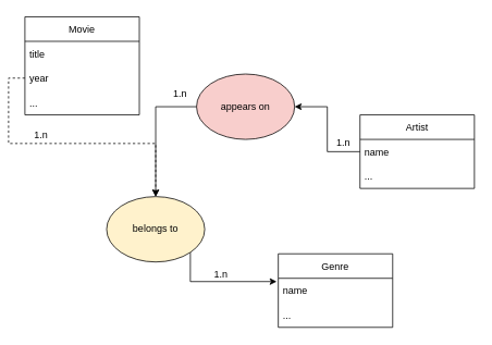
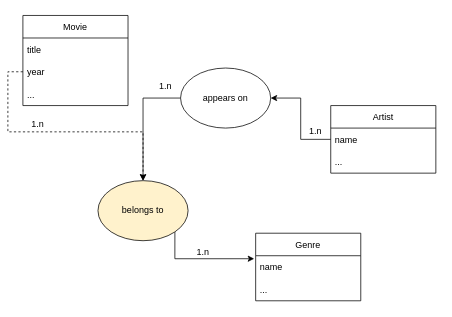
  <mxCell id="0" />
  <mxCell id="1" parent="0" />
  <mxCell id="2" value="Movie" style="swimlane;fontStyle=0;childLayout=stackLayout;horizontal=1;startSize=30;horizontalStack=0;resizeParent=1;resizeParentMax=0;resizeLast=0;collapsible=1;marginBottom=0;" vertex="1" parent="1"><mxGeometry x="30" y="20" width="140" height="120" as="geometry" /></mxCell>
  <mxCell id="3" value="title" style="text;strokeColor=none;fillColor=none;align=left;verticalAlign=middle;spacingLeft=4;spacingRight=4;overflow=hidden;points=[[0,0.5],[1,0.5]];portConstraint=eastwest;rotatable=0;" vertex="1" parent="2"><mxGeometry y="30" width="140" height="30" as="geometry" /></mxCell>
  <mxCell id="4" value="year" style="text;strokeColor=none;fillColor=none;align=left;verticalAlign=middle;spacingLeft=4;spacingRight=4;overflow=hidden;points=[[0,0.5],[1,0.5]];portConstraint=eastwest;rotatable=0;" vertex="1" parent="2"><mxGeometry y="60" width="140" height="30" as="geometry" /></mxCell>
  <mxCell id="5" value="..." style="text;strokeColor=none;fillColor=none;align=left;verticalAlign=middle;spacingLeft=4;spacingRight=4;overflow=hidden;points=[[0,0.5],[1,0.5]];portConstraint=eastwest;rotatable=0;" vertex="1" parent="2"><mxGeometry y="90" width="140" height="30" as="geometry" /></mxCell>
  <mxCell id="6" value="Artist" style="swimlane;fontStyle=0;childLayout=stackLayout;horizontal=1;startSize=30;horizontalStack=0;resizeParent=1;resizeParentMax=0;resizeLast=0;collapsible=1;marginBottom=0;" vertex="1" parent="1"><mxGeometry x="440" y="140" width="140" height="90" as="geometry" /></mxCell>
  <mxCell id="7" value="name" style="text;strokeColor=none;fillColor=none;align=left;verticalAlign=middle;spacingLeft=4;spacingRight=4;overflow=hidden;points=[[0,0.5],[1,0.5]];portConstraint=eastwest;rotatable=0;" vertex="1" parent="6"><mxGeometry y="30" width="140" height="30" as="geometry" /></mxCell>
  <mxCell id="8" value="..." style="text;strokeColor=none;fillColor=none;align=left;verticalAlign=middle;spacingLeft=4;spacingRight=4;overflow=hidden;points=[[0,0.5],[1,0.5]];portConstraint=eastwest;rotatable=0;" vertex="1" parent="6"><mxGeometry y="60" width="140" height="30" as="geometry" /></mxCell>
  <mxCell id="9" value="Genre" style="swimlane;fontStyle=0;childLayout=stackLayout;horizontal=1;startSize=30;horizontalStack=0;resizeParent=1;resizeParentMax=0;resizeLast=0;collapsible=1;marginBottom=0;" vertex="1" parent="1"><mxGeometry x="340" y="310" width="140" height="90" as="geometry" /></mxCell>
  <mxCell id="10" value="name" style="text;strokeColor=none;fillColor=none;align=left;verticalAlign=middle;spacingLeft=4;spacingRight=4;overflow=hidden;points=[[0,0.5],[1,0.5]];portConstraint=eastwest;rotatable=0;" vertex="1" parent="9"><mxGeometry y="30" width="140" height="30" as="geometry" /></mxCell>
  <mxCell id="11" value="..." style="text;strokeColor=none;fillColor=none;align=left;verticalAlign=middle;spacingLeft=4;spacingRight=4;overflow=hidden;points=[[0,0.5],[1,0.5]];portConstraint=eastwest;rotatable=0;" vertex="1" parent="9"><mxGeometry y="60" width="140" height="30" as="geometry" /></mxCell>
  <mxCell id="12" style="edgeStyle=orthogonalEdgeStyle;rounded=0;orthogonalLoop=1;jettySize=auto;html=1;exitX=0;exitY=0.5;exitDx=0;exitDy=0;" edge="1" parent="1" source="13" target="15"><mxGeometry relative="1" as="geometry" /></mxCell>
- <mxCell id="13" value="appears on" style="ellipse;whiteSpace=wrap;html=1;fillColor=#f8cecc;" vertex="1" parent="1"><mxGeometry x="240" y="90" width="120" height="80" as="geometry" /></mxCell>
+ <mxCell id="13" value="appears on" style="ellipse;whiteSpace=wrap;html=1;" vertex="1" parent="1"><mxGeometry x="240" y="90" width="120" height="80" as="geometry" /></mxCell>
  <mxCell id="14" style="edgeStyle=orthogonalEdgeStyle;rounded=0;orthogonalLoop=1;jettySize=auto;html=1;exitX=1;exitY=1;exitDx=0;exitDy=0;entryX=-0.014;entryY=0.133;entryDx=0;entryDy=0;entryPerimeter=0;" edge="1" parent="1" source="15" target="10"><mxGeometry relative="1" as="geometry"><mxPoint x="360" y="300" as="targetPoint" /></mxGeometry></mxCell>
  <mxCell id="15" value="belongs to" style="ellipse;whiteSpace=wrap;html=1;fillColor=#fff2cc;" vertex="1" parent="1"><mxGeometry x="130" y="240" width="120" height="80" as="geometry" /></mxCell>
  <mxCell id="16" style="edgeStyle=orthogonalEdgeStyle;rounded=0;orthogonalLoop=1;jettySize=auto;html=1;exitX=0;exitY=0.5;exitDx=0;exitDy=0;entryX=1;entryY=0.5;entryDx=0;entryDy=0;" edge="1" parent="1" source="7" target="13"><mxGeometry relative="1" as="geometry" /></mxCell>
  <mxCell id="17" style="edgeStyle=orthogonalEdgeStyle;rounded=0;orthogonalLoop=1;jettySize=auto;html=1;exitX=0;exitY=0.5;exitDx=0;exitDy=0;dashed=1;" edge="1" parent="1" source="4" target="15"><mxGeometry relative="1" as="geometry" /></mxCell>
  <mxCell id="18" value="1.n" style="text;html=1;strokeColor=none;fillColor=none;align=center;verticalAlign=middle;whiteSpace=wrap;rounded=0;" vertex="1" parent="1"><mxGeometry x="240" y="320" width="60" height="30" as="geometry" /></mxCell>
  <mxCell id="19" value="1.n" style="text;html=1;strokeColor=none;fillColor=none;align=center;verticalAlign=middle;whiteSpace=wrap;rounded=0;" vertex="1" parent="1"><mxGeometry x="20" y="150" width="60" height="30" as="geometry" /></mxCell>
  <mxCell id="20" value="1.n" style="text;html=1;strokeColor=none;fillColor=none;align=center;verticalAlign=middle;whiteSpace=wrap;rounded=0;" vertex="1" parent="1"><mxGeometry x="390" y="160" width="60" height="30" as="geometry" /></mxCell>
  <mxCell id="21" value="1.n" style="text;html=1;strokeColor=none;fillColor=none;align=center;verticalAlign=middle;whiteSpace=wrap;rounded=0;" vertex="1" parent="1"><mxGeometry x="190" y="100" width="60" height="30" as="geometry" /></mxCell>
